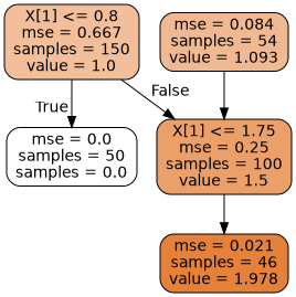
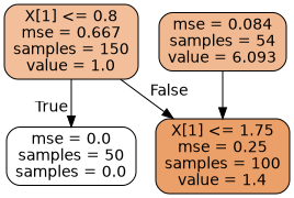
  digraph {
    node [color=black fontname=helvetica shape=box style="filled, rounded"]
    edge [fontname=helvetica]
    n1 [fillcolor="#e5813981" label="X[1] <= 0.8\nmse = 0.667\nsamples = 150\nvalue = 1.0"]
    n2 [fillcolor="#e5813900" label="mse = 0.0\nsamples = 50\nsamples = 0.0"]
-   n3 [fillcolor="#e58139c1" label="X[1] <= 1.75\nmse = 0.25\nsamples = 100\nvalue = 1.5"]
-   n4 [fillcolor="#e58139ff" label="mse = 0.021\nsamples = 46\nvalue = 1.978"]
-   n5 [fillcolor="#e581398d" label="mse = 0.084\nsamples = 54\nvalue = 1.093"]
+   n3 [fillcolor="#e58139c1" label="X[1] <= 1.75\nmse = 0.25\nsamples = 100\nvalue = 1.4"]
+   n5 [fillcolor="#e581398d" label="mse = 0.084\nsamples = 54\nvalue = 6.093"]
    n1 -> n2 [headlabel=True labelangle=45 labeldistance=2.5]
    n1 -> n3 [headlabel=False labelangle=-45 labeldistance=2.5]
-   n3 -> n4
    n5 -> n3
  }
